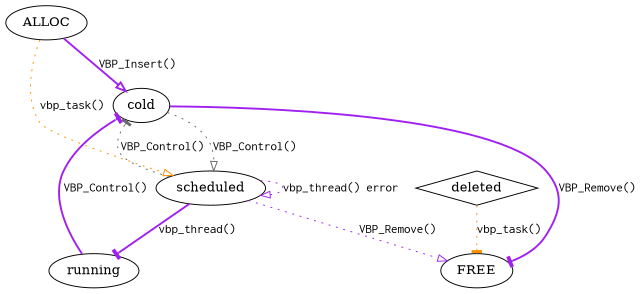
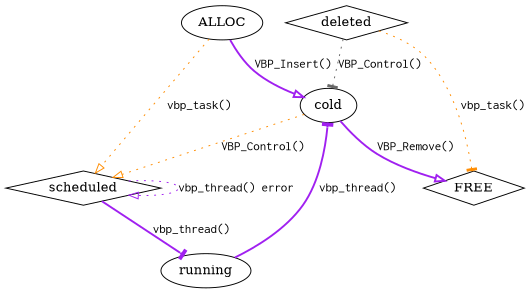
  digraph {
    node [shape=ellipse]
    edge [arrowhead=onormal color=purple fontname=Courier style=dotted]
    ALLOC
    cold
-   scheduled
-   FREE
+   scheduled [shape=diamond]
+   FREE [shape=diamond]
    running
    deleted [shape=diamond]
    ALLOC -> cold [label="VBP_Insert()" style=bold]
    ALLOC -> scheduled [color=darkorange label="vbp_task()"]
-   cold -> scheduled [color=gray40 label="VBP_Control()"]
-   cold -> FREE [arrowhead=tee label="VBP_Remove()" style=bold]
-   scheduled -> cold [arrowhead=tee color=gray40 label="VBP_Control()"]
+   cold -> scheduled [color=darkorange label="VBP_Control()"]
+   cold -> FREE [label="VBP_Remove()" style=bold]
+   deleted -> cold [arrowhead=tee color=gray40 label="VBP_Control()"]
    scheduled -> scheduled [label="vbp_thread() error"]
-   scheduled -> FREE [label="VBP_Remove()"]
    scheduled -> running [arrowhead=tee label="vbp_thread()" style=bold]
-   running -> cold [arrowhead=tee label="VBP_Control()" style=bold]
+   running -> cold [arrowhead=tee label="vbp_thread()" style=bold]
    deleted -> FREE [arrowhead=tee color=darkorange label="vbp_task()"]
  }
